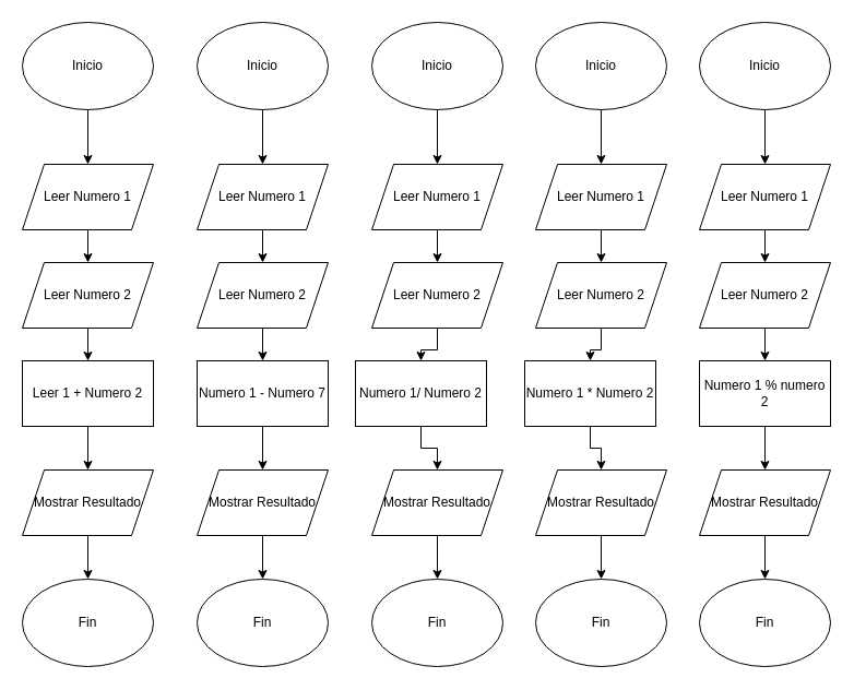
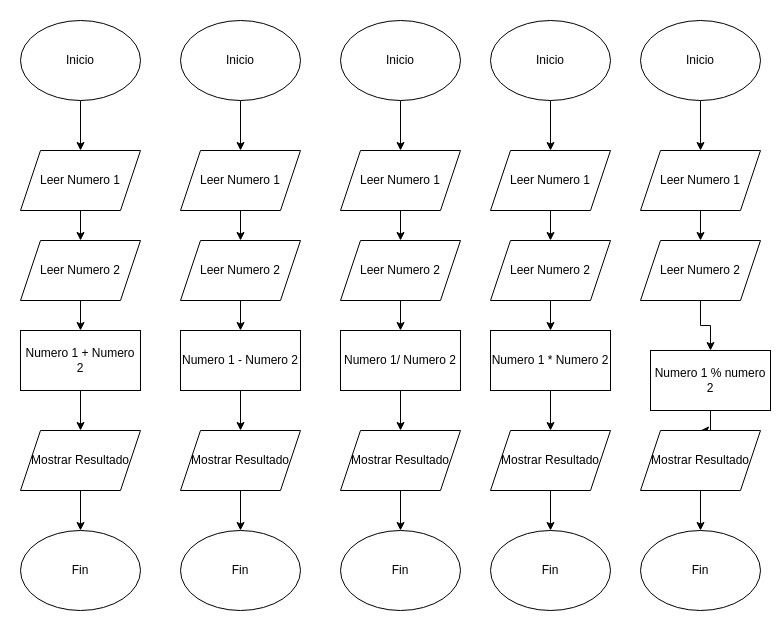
  <mxCell id="0" />
  <mxCell id="1" parent="0" />
  <mxCell id="2" value="" style="edgeStyle=orthogonalEdgeStyle;rounded=0;orthogonalLoop=1;jettySize=auto;html=1;" edge="1" parent="1" source="3" target="5"><mxGeometry relative="1" as="geometry" /></mxCell>
  <mxCell id="3" value="Inicio" style="ellipse;whiteSpace=wrap;html=1;" vertex="1" parent="1"><mxGeometry x="20" y="20" width="120" height="80" as="geometry" /></mxCell>
  <mxCell id="4" value="" style="edgeStyle=orthogonalEdgeStyle;rounded=0;orthogonalLoop=1;jettySize=auto;html=1;" edge="1" parent="1" source="5" target="7"><mxGeometry relative="1" as="geometry" /></mxCell>
  <mxCell id="5" value="Leer Numero 1" style="shape=parallelogram;perimeter=parallelogramPerimeter;whiteSpace=wrap;html=1;fixedSize=1;" vertex="1" parent="1"><mxGeometry x="20" y="150" width="120" height="60" as="geometry" /></mxCell>
  <mxCell id="6" value="" style="edgeStyle=orthogonalEdgeStyle;rounded=0;orthogonalLoop=1;jettySize=auto;html=1;" edge="1" parent="1" source="7" target="9"><mxGeometry relative="1" as="geometry" /></mxCell>
  <mxCell id="7" value="Leer Numero 2" style="shape=parallelogram;perimeter=parallelogramPerimeter;whiteSpace=wrap;html=1;fixedSize=1;" vertex="1" parent="1"><mxGeometry x="20" y="240" width="120" height="60" as="geometry" /></mxCell>
  <mxCell id="8" value="" style="edgeStyle=orthogonalEdgeStyle;rounded=0;orthogonalLoop=1;jettySize=auto;html=1;" edge="1" parent="1" source="9" target="11"><mxGeometry relative="1" as="geometry" /></mxCell>
- <mxCell id="9" value="Leer 1 + Numero 2" style="whiteSpace=wrap;html=1;" vertex="1" parent="1"><mxGeometry x="20" y="330" width="120" height="60" as="geometry" /></mxCell>
+ <mxCell id="9" value="Numero 1 + Numero 2" style="whiteSpace=wrap;html=1;" vertex="1" parent="1"><mxGeometry x="20" y="330" width="120" height="60" as="geometry" /></mxCell>
  <mxCell id="10" value="" style="edgeStyle=orthogonalEdgeStyle;rounded=0;orthogonalLoop=1;jettySize=auto;html=1;" edge="1" parent="1" source="11" target="12"><mxGeometry relative="1" as="geometry" /></mxCell>
  <mxCell id="11" value="Mostrar Resultado" style="shape=parallelogram;perimeter=parallelogramPerimeter;whiteSpace=wrap;html=1;fixedSize=1;" vertex="1" parent="1"><mxGeometry x="20" y="430" width="120" height="60" as="geometry" /></mxCell>
  <mxCell id="12" value="Fin" style="ellipse;whiteSpace=wrap;html=1;" vertex="1" parent="1"><mxGeometry x="20" y="530" width="120" height="80" as="geometry" /></mxCell>
  <mxCell id="13" value="" style="edgeStyle=orthogonalEdgeStyle;rounded=0;orthogonalLoop=1;jettySize=auto;html=1;" edge="1" source="14" target="16" parent="1"><mxGeometry relative="1" as="geometry" /></mxCell>
  <mxCell id="14" value="Inicio" style="ellipse;whiteSpace=wrap;html=1;" vertex="1" parent="1"><mxGeometry x="180" y="20" width="120" height="80" as="geometry" /></mxCell>
  <mxCell id="15" value="" style="edgeStyle=orthogonalEdgeStyle;rounded=0;orthogonalLoop=1;jettySize=auto;html=1;" edge="1" source="16" target="18" parent="1"><mxGeometry relative="1" as="geometry" /></mxCell>
  <mxCell id="16" value="Leer Numero 1" style="shape=parallelogram;perimeter=parallelogramPerimeter;whiteSpace=wrap;html=1;fixedSize=1;" vertex="1" parent="1"><mxGeometry x="180" y="150" width="120" height="60" as="geometry" /></mxCell>
  <mxCell id="17" value="" style="edgeStyle=orthogonalEdgeStyle;rounded=0;orthogonalLoop=1;jettySize=auto;html=1;" edge="1" source="18" target="20" parent="1"><mxGeometry relative="1" as="geometry" /></mxCell>
  <mxCell id="18" value="Leer Numero 2" style="shape=parallelogram;perimeter=parallelogramPerimeter;whiteSpace=wrap;html=1;fixedSize=1;" vertex="1" parent="1"><mxGeometry x="180" y="240" width="120" height="60" as="geometry" /></mxCell>
  <mxCell id="19" value="" style="edgeStyle=orthogonalEdgeStyle;rounded=0;orthogonalLoop=1;jettySize=auto;html=1;" edge="1" source="20" target="22" parent="1"><mxGeometry relative="1" as="geometry" /></mxCell>
- <mxCell id="20" value="Numero 1 - Numero 7" style="whiteSpace=wrap;html=1;" vertex="1" parent="1"><mxGeometry x="180" y="330" width="120" height="60" as="geometry" /></mxCell>
+ <mxCell id="20" value="Numero 1 - Numero 2" style="whiteSpace=wrap;html=1;" vertex="1" parent="1"><mxGeometry x="180" y="330" width="120" height="60" as="geometry" /></mxCell>
  <mxCell id="21" value="" style="edgeStyle=orthogonalEdgeStyle;rounded=0;orthogonalLoop=1;jettySize=auto;html=1;" edge="1" source="22" target="23" parent="1"><mxGeometry relative="1" as="geometry" /></mxCell>
  <mxCell id="22" value="Mostrar Resultado" style="shape=parallelogram;perimeter=parallelogramPerimeter;whiteSpace=wrap;html=1;fixedSize=1;" vertex="1" parent="1"><mxGeometry x="180" y="430" width="120" height="60" as="geometry" /></mxCell>
  <mxCell id="23" value="Fin" style="ellipse;whiteSpace=wrap;html=1;" vertex="1" parent="1"><mxGeometry x="180" y="530" width="120" height="80" as="geometry" /></mxCell>
  <mxCell id="24" value="" style="edgeStyle=orthogonalEdgeStyle;rounded=0;orthogonalLoop=1;jettySize=auto;html=1;" edge="1" source="25" target="27" parent="1"><mxGeometry relative="1" as="geometry" /></mxCell>
  <mxCell id="25" value="Inicio" style="ellipse;whiteSpace=wrap;html=1;" vertex="1" parent="1"><mxGeometry x="340" y="20" width="120" height="80" as="geometry" /></mxCell>
  <mxCell id="26" value="" style="edgeStyle=orthogonalEdgeStyle;rounded=0;orthogonalLoop=1;jettySize=auto;html=1;" edge="1" source="27" target="29" parent="1"><mxGeometry relative="1" as="geometry" /></mxCell>
  <mxCell id="27" value="Leer Numero 1" style="shape=parallelogram;perimeter=parallelogramPerimeter;whiteSpace=wrap;html=1;fixedSize=1;" vertex="1" parent="1"><mxGeometry x="340" y="150" width="120" height="60" as="geometry" /></mxCell>
  <mxCell id="28" value="" style="edgeStyle=orthogonalEdgeStyle;rounded=0;orthogonalLoop=1;jettySize=auto;html=1;" edge="1" source="29" target="31" parent="1"><mxGeometry relative="1" as="geometry" /></mxCell>
  <mxCell id="29" value="Leer Numero 2" style="shape=parallelogram;perimeter=parallelogramPerimeter;whiteSpace=wrap;html=1;fixedSize=1;" vertex="1" parent="1"><mxGeometry x="340" y="240" width="120" height="60" as="geometry" /></mxCell>
  <mxCell id="30" value="" style="edgeStyle=orthogonalEdgeStyle;rounded=0;orthogonalLoop=1;jettySize=auto;html=1;" edge="1" source="31" target="33" parent="1"><mxGeometry relative="1" as="geometry" /></mxCell>
- <mxCell id="31" value="Numero 1/ Numero 2" style="whiteSpace=wrap;html=1;" vertex="1" parent="1"><mxGeometry x="325" y="330" width="120" height="60" as="geometry" /></mxCell>
+ <mxCell id="31" value="Numero 1/ Numero 2" style="whiteSpace=wrap;html=1;" vertex="1" parent="1"><mxGeometry x="340" y="330" width="120" height="60" as="geometry" /></mxCell>
  <mxCell id="32" value="" style="edgeStyle=orthogonalEdgeStyle;rounded=0;orthogonalLoop=1;jettySize=auto;html=1;" edge="1" source="33" target="34" parent="1"><mxGeometry relative="1" as="geometry" /></mxCell>
  <mxCell id="33" value="Mostrar Resultado" style="shape=parallelogram;perimeter=parallelogramPerimeter;whiteSpace=wrap;html=1;fixedSize=1;" vertex="1" parent="1"><mxGeometry x="340" y="430" width="120" height="60" as="geometry" /></mxCell>
  <mxCell id="34" value="Fin" style="ellipse;whiteSpace=wrap;html=1;" vertex="1" parent="1"><mxGeometry x="340" y="530" width="120" height="80" as="geometry" /></mxCell>
  <mxCell id="35" value="" style="edgeStyle=orthogonalEdgeStyle;rounded=0;orthogonalLoop=1;jettySize=auto;html=1;" edge="1" source="36" target="38" parent="1"><mxGeometry relative="1" as="geometry" /></mxCell>
  <mxCell id="36" value="Inicio" style="ellipse;whiteSpace=wrap;html=1;" vertex="1" parent="1"><mxGeometry x="490" y="20" width="120" height="80" as="geometry" /></mxCell>
  <mxCell id="37" value="" style="edgeStyle=orthogonalEdgeStyle;rounded=0;orthogonalLoop=1;jettySize=auto;html=1;" edge="1" source="38" target="40" parent="1"><mxGeometry relative="1" as="geometry" /></mxCell>
  <mxCell id="38" value="Leer Numero 1" style="shape=parallelogram;perimeter=parallelogramPerimeter;whiteSpace=wrap;html=1;fixedSize=1;" vertex="1" parent="1"><mxGeometry x="490" y="150" width="120" height="60" as="geometry" /></mxCell>
  <mxCell id="39" value="" style="edgeStyle=orthogonalEdgeStyle;rounded=0;orthogonalLoop=1;jettySize=auto;html=1;" edge="1" source="40" target="42" parent="1"><mxGeometry relative="1" as="geometry" /></mxCell>
  <mxCell id="40" value="Leer Numero 2" style="shape=parallelogram;perimeter=parallelogramPerimeter;whiteSpace=wrap;html=1;fixedSize=1;" vertex="1" parent="1"><mxGeometry x="490" y="240" width="120" height="60" as="geometry" /></mxCell>
  <mxCell id="41" value="" style="edgeStyle=orthogonalEdgeStyle;rounded=0;orthogonalLoop=1;jettySize=auto;html=1;" edge="1" source="42" target="44" parent="1"><mxGeometry relative="1" as="geometry" /></mxCell>
- <mxCell id="42" value="Numero 1 * Numero 2" style="whiteSpace=wrap;html=1;" vertex="1" parent="1"><mxGeometry x="480" y="330" width="120" height="60" as="geometry" /></mxCell>
+ <mxCell id="42" value="Numero 1 * Numero 2" style="whiteSpace=wrap;html=1;" vertex="1" parent="1"><mxGeometry x="490" y="330" width="120" height="60" as="geometry" /></mxCell>
  <mxCell id="43" value="" style="edgeStyle=orthogonalEdgeStyle;rounded=0;orthogonalLoop=1;jettySize=auto;html=1;" edge="1" source="44" target="45" parent="1"><mxGeometry relative="1" as="geometry" /></mxCell>
  <mxCell id="44" value="Mostrar Resultado" style="shape=parallelogram;perimeter=parallelogramPerimeter;whiteSpace=wrap;html=1;fixedSize=1;" vertex="1" parent="1"><mxGeometry x="490" y="430" width="120" height="60" as="geometry" /></mxCell>
  <mxCell id="45" value="Fin" style="ellipse;whiteSpace=wrap;html=1;" vertex="1" parent="1"><mxGeometry x="490" y="530" width="120" height="80" as="geometry" /></mxCell>
  <mxCell id="46" value="" style="edgeStyle=orthogonalEdgeStyle;rounded=0;orthogonalLoop=1;jettySize=auto;html=1;" edge="1" source="47" target="49" parent="1"><mxGeometry relative="1" as="geometry" /></mxCell>
  <mxCell id="47" value="Inicio" style="ellipse;whiteSpace=wrap;html=1;" vertex="1" parent="1"><mxGeometry x="640" y="20" width="120" height="80" as="geometry" /></mxCell>
  <mxCell id="48" value="" style="edgeStyle=orthogonalEdgeStyle;rounded=0;orthogonalLoop=1;jettySize=auto;html=1;" edge="1" source="49" target="51" parent="1"><mxGeometry relative="1" as="geometry" /></mxCell>
  <mxCell id="49" value="Leer Numero 1" style="shape=parallelogram;perimeter=parallelogramPerimeter;whiteSpace=wrap;html=1;fixedSize=1;" vertex="1" parent="1"><mxGeometry x="640" y="150" width="120" height="60" as="geometry" /></mxCell>
  <mxCell id="50" value="" style="edgeStyle=orthogonalEdgeStyle;rounded=0;orthogonalLoop=1;jettySize=auto;html=1;" edge="1" source="51" target="53" parent="1"><mxGeometry relative="1" as="geometry" /></mxCell>
  <mxCell id="51" value="Leer Numero 2" style="shape=parallelogram;perimeter=parallelogramPerimeter;whiteSpace=wrap;html=1;fixedSize=1;" vertex="1" parent="1"><mxGeometry x="640" y="240" width="120" height="60" as="geometry" /></mxCell>
  <mxCell id="52" value="" style="edgeStyle=orthogonalEdgeStyle;rounded=0;orthogonalLoop=1;jettySize=auto;html=1;" edge="1" source="53" target="55" parent="1"><mxGeometry relative="1" as="geometry" /></mxCell>
- <mxCell id="53" value="Numero 1 % numero 2" style="whiteSpace=wrap;html=1;" vertex="1" parent="1"><mxGeometry x="640" y="330" width="120" height="60" as="geometry" /></mxCell>
+ <mxCell id="53" value="Numero 1 % numero 2" style="whiteSpace=wrap;html=1;" vertex="1" parent="1"><mxGeometry x="650" y="350" width="120" height="60" as="geometry" /></mxCell>
  <mxCell id="54" value="" style="edgeStyle=orthogonalEdgeStyle;rounded=0;orthogonalLoop=1;jettySize=auto;html=1;" edge="1" source="55" target="56" parent="1"><mxGeometry relative="1" as="geometry" /></mxCell>
  <mxCell id="55" value="Mostrar Resultado" style="shape=parallelogram;perimeter=parallelogramPerimeter;whiteSpace=wrap;html=1;fixedSize=1;" vertex="1" parent="1"><mxGeometry x="640" y="430" width="120" height="60" as="geometry" /></mxCell>
  <mxCell id="56" value="Fin" style="ellipse;whiteSpace=wrap;html=1;" vertex="1" parent="1"><mxGeometry x="640" y="530" width="120" height="80" as="geometry" /></mxCell>
